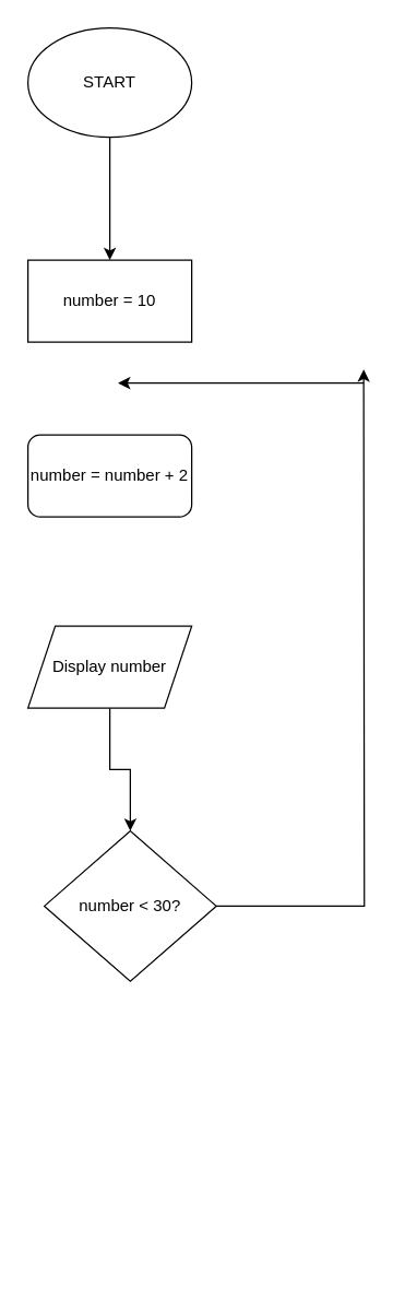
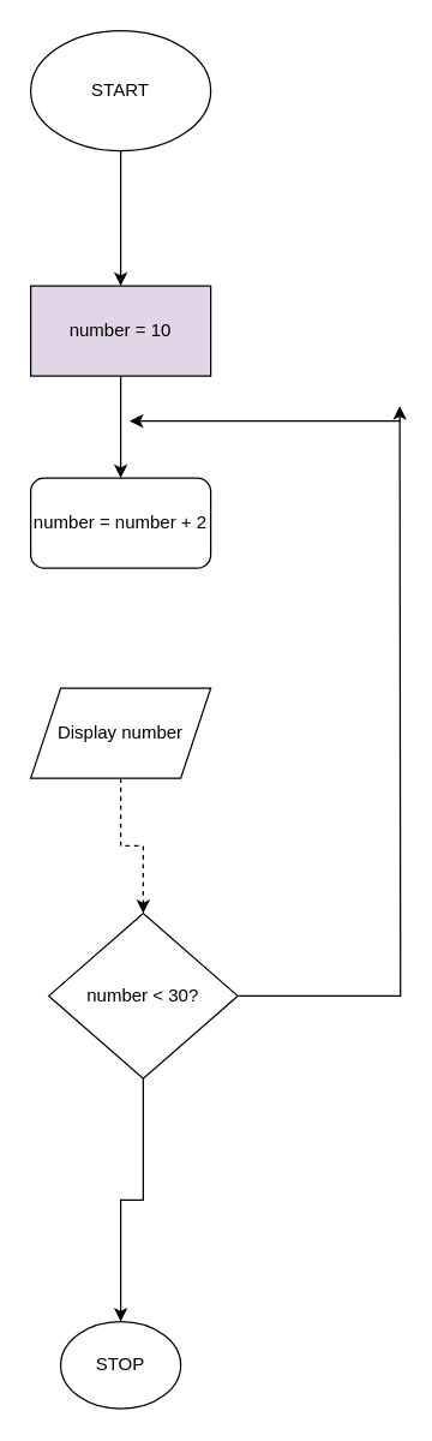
  <mxCell id="0" />
  <mxCell id="1" parent="0" />
  <mxCell id="2" value="" style="edgeStyle=orthogonalEdgeStyle;rounded=0;orthogonalLoop=1;jettySize=auto;html=1;" edge="1" parent="1" source="3" target="5"><mxGeometry relative="1" as="geometry" /></mxCell>
  <mxCell id="3" value="START" style="ellipse;whiteSpace=wrap;html=1;" vertex="1" parent="1"><mxGeometry x="20" y="20" width="120" height="80" as="geometry" /></mxCell>
- <mxCell id="5" value="number = 10" style="whiteSpace=wrap;html=1;" vertex="1" parent="1"><mxGeometry x="20" y="190" width="120" height="60" as="geometry" /></mxCell>
+ <mxCell id="4" value="" style="edgeStyle=orthogonalEdgeStyle;rounded=0;orthogonalLoop=1;jettySize=auto;html=1;entryX=0.5;entryY=0;entryDx=0;entryDy=0;" edge="1" parent="1" source="5" target="6"><mxGeometry relative="1" as="geometry"><mxPoint x="80" y="320" as="targetPoint" /></mxGeometry></mxCell>
+ <mxCell id="5" value="number = 10" style="whiteSpace=wrap;html=1;fillColor=#e1d5e7;" vertex="1" parent="1"><mxGeometry x="20" y="190" width="120" height="60" as="geometry" /></mxCell>
  <mxCell id="6" value="number = number + 2" style="whiteSpace=wrap;html=1;rounded=1;" vertex="1" parent="1"><mxGeometry x="20" y="318" width="120" height="60" as="geometry" /></mxCell>
- <mxCell id="7" style="edgeStyle=orthogonalEdgeStyle;rounded=0;orthogonalLoop=1;jettySize=auto;html=1;entryX=0.5;entryY=0;entryDx=0;entryDy=0;" edge="1" parent="1" source="8" target="11"><mxGeometry relative="1" as="geometry" /></mxCell>
+ <mxCell id="7" style="edgeStyle=orthogonalEdgeStyle;rounded=0;orthogonalLoop=1;jettySize=auto;html=1;entryX=0.5;entryY=0;entryDx=0;entryDy=0;dashed=1;" edge="1" parent="1" source="8" target="11"><mxGeometry relative="1" as="geometry" /></mxCell>
  <mxCell id="8" value="Display number" style="shape=parallelogram;perimeter=parallelogramPerimeter;whiteSpace=wrap;html=1;fixedSize=1;" vertex="1" parent="1"><mxGeometry x="20" y="458" width="120" height="60" as="geometry" /></mxCell>
  <mxCell id="9" style="edgeStyle=orthogonalEdgeStyle;rounded=0;orthogonalLoop=1;jettySize=auto;html=1;" edge="1" parent="1" source="11"><mxGeometry relative="1" as="geometry"><mxPoint x="266" y="270" as="targetPoint" /></mxGeometry></mxCell>
+ <mxCell id="10" value="" style="edgeStyle=orthogonalEdgeStyle;rounded=0;orthogonalLoop=1;jettySize=auto;html=1;" edge="1" parent="1" source="11" target="13"><mxGeometry relative="1" as="geometry" /></mxCell>
  <mxCell id="11" value="number &amp;lt; 30?" style="rhombus;whiteSpace=wrap;html=1;" vertex="1" parent="1"><mxGeometry x="32" y="608" width="126" height="110" as="geometry" /></mxCell>
  <mxCell id="12" value="" style="endArrow=classic;html=1;rounded=0;" edge="1" parent="1"><mxGeometry width="50" height="50" relative="1" as="geometry"><mxPoint x="266" y="280" as="sourcePoint" /><mxPoint x="86" y="280" as="targetPoint" /></mxGeometry></mxCell>
+ <mxCell id="13" value="STOP" style="ellipse;whiteSpace=wrap;html=1;" vertex="1" parent="1"><mxGeometry x="40" y="880" width="80" height="58" as="geometry" /></mxCell>
